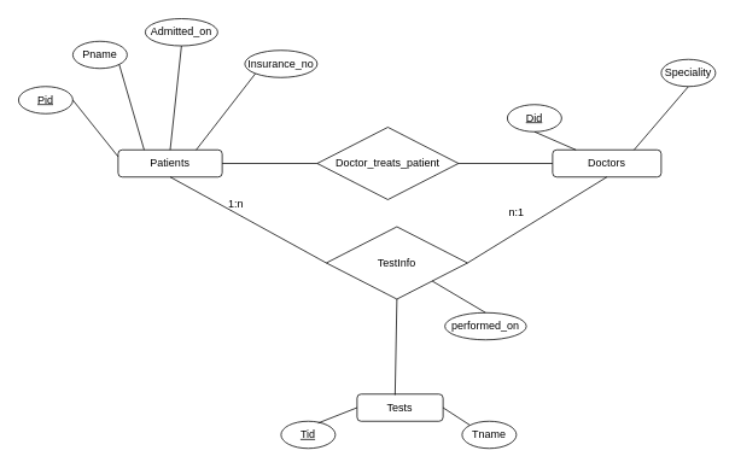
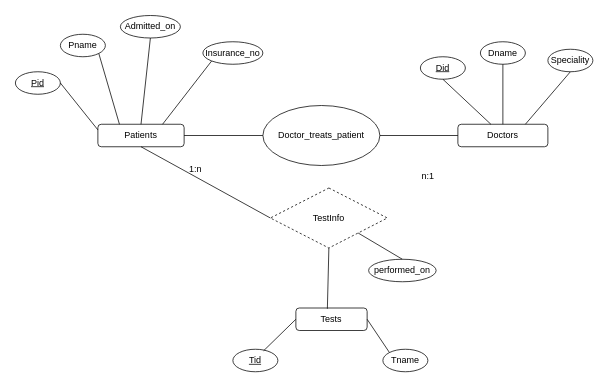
  <mxCell id="0" />
  <mxCell id="1" parent="0" />
  <mxCell id="2" value="Patients" style="rounded=1;whiteSpace=wrap;html=1;" parent="1" vertex="1"><mxGeometry x="130" y="165" width="115" height="30" as="geometry" /></mxCell>
  <mxCell id="3" value="Doctors" style="rounded=1;whiteSpace=wrap;html=1;" parent="1" vertex="1"><mxGeometry x="610" y="165" width="120" height="30" as="geometry" /></mxCell>
- <mxCell id="4" value="Doctor_treats_patient&lt;br&gt;" style="rhombus;whiteSpace=wrap;html=1;" parent="1" vertex="1"><mxGeometry x="350" y="140" width="156" height="80" as="geometry" /></mxCell>
- <mxCell id="5" value="Tests" style="rounded=1;whiteSpace=wrap;html=1;" parent="1" vertex="1"><mxGeometry x="394" y="435" width="95" height="30" as="geometry" /></mxCell>
+ <mxCell id="4" value="Doctor_treats_patient&lt;br&gt;" style="ellipse;whiteSpace=wrap;html=1;" parent="1" vertex="1"><mxGeometry x="350" y="140" width="156" height="80" as="geometry" /></mxCell>
+ <mxCell id="5" value="Tests" style="rounded=1;whiteSpace=wrap;html=1;" parent="1" vertex="1"><mxGeometry x="394" y="410" width="95" height="30" as="geometry" /></mxCell>
  <mxCell id="6" value="&lt;u&gt;Pid&lt;/u&gt;" style="ellipse;whiteSpace=wrap;html=1;" parent="1" vertex="1"><mxGeometry x="20" y="95" width="60" height="30" as="geometry" /></mxCell>
  <mxCell id="7" value="Pname" style="ellipse;whiteSpace=wrap;html=1;" parent="1" vertex="1"><mxGeometry x="80" y="45" width="60" height="30" as="geometry" /></mxCell>
  <mxCell id="8" value="Admitted_on" style="ellipse;whiteSpace=wrap;html=1;" parent="1" vertex="1"><mxGeometry x="160" y="20" width="80" height="30" as="geometry" /></mxCell>
  <mxCell id="9" value="Insurance_no" style="ellipse;whiteSpace=wrap;html=1;" parent="1" vertex="1"><mxGeometry x="270" y="55" width="80" height="30" as="geometry" /></mxCell>
  <mxCell id="10" value="" style="endArrow=none;html=1;rounded=0;exitX=1;exitY=0.5;exitDx=0;exitDy=0;entryX=0;entryY=0.25;entryDx=0;entryDy=0;" parent="1" source="6" target="2" edge="1"><mxGeometry width="50" height="50" relative="1" as="geometry"><mxPoint x="380" y="265" as="sourcePoint" /><mxPoint x="150" y="135" as="targetPoint" /></mxGeometry></mxCell>
  <mxCell id="11" value="" style="endArrow=none;html=1;rounded=0;exitX=0.75;exitY=0;exitDx=0;exitDy=0;entryX=0;entryY=1;entryDx=0;entryDy=0;" parent="1" source="2" target="9" edge="1"><mxGeometry width="50" height="50" relative="1" as="geometry"><mxPoint x="90" y="120" as="sourcePoint" /><mxPoint x="140" y="152.5" as="targetPoint" /></mxGeometry></mxCell>
  <mxCell id="12" value="" style="endArrow=none;html=1;rounded=0;exitX=0.5;exitY=1;exitDx=0;exitDy=0;entryX=0.5;entryY=0;entryDx=0;entryDy=0;" parent="1" source="8" target="2" edge="1"><mxGeometry width="50" height="50" relative="1" as="geometry"><mxPoint x="100" y="130" as="sourcePoint" /><mxPoint x="150" y="162.5" as="targetPoint" /></mxGeometry></mxCell>
  <mxCell id="13" value="" style="endArrow=none;html=1;rounded=0;exitX=0.25;exitY=0;exitDx=0;exitDy=0;entryX=1;entryY=1;entryDx=0;entryDy=0;" parent="1" source="2" target="7" edge="1"><mxGeometry width="50" height="50" relative="1" as="geometry"><mxPoint x="110" y="140" as="sourcePoint" /><mxPoint x="160" y="172.5" as="targetPoint" /></mxGeometry></mxCell>
- <mxCell id="14" value="&lt;u&gt;Did&lt;br&gt;&lt;/u&gt;" style="ellipse;whiteSpace=wrap;html=1;" parent="1" vertex="1"><mxGeometry x="560" y="115" width="60" height="30" as="geometry" /></mxCell>
+ <mxCell id="14" value="&lt;u&gt;Did&lt;br&gt;&lt;/u&gt;" style="ellipse;whiteSpace=wrap;html=1;" parent="1" vertex="1"><mxGeometry x="560" y="75" width="60" height="30" as="geometry" /></mxCell>
+ <mxCell id="15" value="Dname" style="ellipse;whiteSpace=wrap;html=1;" parent="1" vertex="1"><mxGeometry x="640" y="55" width="60" height="30" as="geometry" /></mxCell>
  <mxCell id="16" value="Speciality" style="ellipse;whiteSpace=wrap;html=1;" parent="1" vertex="1"><mxGeometry x="730" y="65" width="60" height="30" as="geometry" /></mxCell>
  <mxCell id="17" value="" style="endArrow=none;html=1;rounded=0;entryX=0.5;entryY=1;entryDx=0;entryDy=0;" parent="1" source="3" target="14" edge="1"><mxGeometry width="50" height="50" relative="1" as="geometry"><mxPoint x="484.052" y="131.04" as="sourcePoint" /><mxPoint x="500" y="105" as="targetPoint" /></mxGeometry></mxCell>
+ <mxCell id="18" value="" style="endArrow=none;html=1;rounded=0;entryX=0.5;entryY=1;entryDx=0;entryDy=0;" parent="1" source="3" target="15" edge="1"><mxGeometry width="50" height="50" relative="1" as="geometry"><mxPoint x="494.052" y="141.04" as="sourcePoint" /><mxPoint x="510" y="115" as="targetPoint" /></mxGeometry></mxCell>
  <mxCell id="19" value="" style="endArrow=none;html=1;rounded=0;entryX=0.5;entryY=1;entryDx=0;entryDy=0;exitX=0.75;exitY=0;exitDx=0;exitDy=0;" parent="1" source="3" target="16" edge="1"><mxGeometry width="50" height="50" relative="1" as="geometry"><mxPoint x="680" y="145" as="sourcePoint" /><mxPoint x="680" y="95" as="targetPoint" /></mxGeometry></mxCell>
  <mxCell id="20" value="" style="endArrow=none;html=1;rounded=0;exitX=1;exitY=0.5;exitDx=0;exitDy=0;entryX=0;entryY=0.5;entryDx=0;entryDy=0;" parent="1" source="2" target="4" edge="1"><mxGeometry width="50" height="50" relative="1" as="geometry"><mxPoint x="380" y="125" as="sourcePoint" /><mxPoint x="430" y="75" as="targetPoint" /></mxGeometry></mxCell>
  <mxCell id="21" value="" style="endArrow=none;html=1;rounded=0;entryX=0;entryY=0.5;entryDx=0;entryDy=0;exitX=1;exitY=0.5;exitDx=0;exitDy=0;" parent="1" source="4" target="3" edge="1"><mxGeometry width="50" height="50" relative="1" as="geometry"><mxPoint x="340" y="65" as="sourcePoint" /><mxPoint x="390" y="15" as="targetPoint" /></mxGeometry></mxCell>
  <mxCell id="22" value="&lt;u&gt;Tid&lt;/u&gt;" style="ellipse;whiteSpace=wrap;html=1;" parent="1" vertex="1"><mxGeometry x="310" y="465" width="60" height="30" as="geometry" /></mxCell>
  <mxCell id="23" value="Tname" style="ellipse;whiteSpace=wrap;html=1;" parent="1" vertex="1"><mxGeometry x="510" y="465" width="60" height="30" as="geometry" /></mxCell>
  <mxCell id="24" value="" style="endArrow=none;html=1;rounded=0;exitX=0.683;exitY=0.067;exitDx=0;exitDy=0;entryX=0;entryY=0.5;entryDx=0;entryDy=0;exitPerimeter=0;" parent="1" source="22" target="5" edge="1"><mxGeometry width="50" height="50" relative="1" as="geometry"><mxPoint x="130" y="395" as="sourcePoint" /><mxPoint x="180" y="345" as="targetPoint" /></mxGeometry></mxCell>
  <mxCell id="25" value="" style="endArrow=none;html=1;rounded=0;entryX=0;entryY=0;entryDx=0;entryDy=0;exitX=1;exitY=0.5;exitDx=0;exitDy=0;" parent="1" source="5" target="23" edge="1"><mxGeometry width="50" height="50" relative="1" as="geometry"><mxPoint x="130" y="395" as="sourcePoint" /><mxPoint x="180" y="345" as="targetPoint" /></mxGeometry></mxCell>
- <mxCell id="26" value="TestInfo" style="rhombus;whiteSpace=wrap;html=1;" parent="1" vertex="1"><mxGeometry x="360" y="250" width="156" height="80" as="geometry" /></mxCell>
+ <mxCell id="26" value="TestInfo" style="rhombus;whiteSpace=wrap;html=1;dashed=1;" parent="1" vertex="1"><mxGeometry x="360" y="250" width="156" height="80" as="geometry" /></mxCell>
  <mxCell id="27" value="performed_on" style="ellipse;whiteSpace=wrap;html=1;" parent="1" vertex="1"><mxGeometry x="491" y="345" width="90" height="30" as="geometry" /></mxCell>
  <mxCell id="28" value="" style="endArrow=none;html=1;rounded=0;exitX=0.442;exitY=0.033;exitDx=0;exitDy=0;entryX=0.5;entryY=1;entryDx=0;entryDy=0;exitPerimeter=0;" parent="1" source="5" target="26" edge="1"><mxGeometry width="50" height="50" relative="1" as="geometry"><mxPoint x="460" y="385" as="sourcePoint" /><mxPoint x="510" y="335" as="targetPoint" /></mxGeometry></mxCell>
  <mxCell id="29" value="" style="endArrow=none;html=1;rounded=0;exitX=0;exitY=0.5;exitDx=0;exitDy=0;entryX=0.5;entryY=1;entryDx=0;entryDy=0;" parent="1" source="26" target="2" edge="1"><mxGeometry width="50" height="50" relative="1" as="geometry"><mxPoint x="445.99" y="445.99" as="sourcePoint" /><mxPoint x="448" y="340" as="targetPoint" /></mxGeometry></mxCell>
- <mxCell id="30" value="" style="endArrow=none;html=1;rounded=0;exitX=1;exitY=0.5;exitDx=0;exitDy=0;entryX=0.5;entryY=1;entryDx=0;entryDy=0;" parent="1" source="26" target="3" edge="1"><mxGeometry width="50" height="50" relative="1" as="geometry"><mxPoint x="370" y="300" as="sourcePoint" /><mxPoint x="210.035" y="208" as="targetPoint" /></mxGeometry></mxCell>
  <mxCell id="31" value="1:n" style="text;html=1;align=center;verticalAlign=middle;resizable=0;points=[];autosize=1;strokeColor=none;fillColor=none;" parent="1" vertex="1"><mxGeometry x="240" y="210" width="40" height="30" as="geometry" /></mxCell>
  <mxCell id="32" value="" style="endArrow=none;html=1;rounded=0;entryX=1;entryY=1;entryDx=0;entryDy=0;exitX=0.5;exitY=0;exitDx=0;exitDy=0;" parent="1" source="27" target="26" edge="1"><mxGeometry width="50" height="50" relative="1" as="geometry"><mxPoint x="460" y="385" as="sourcePoint" /><mxPoint x="510" y="335" as="targetPoint" /></mxGeometry></mxCell>
  <mxCell id="33" value="n:1" style="text;html=1;align=center;verticalAlign=middle;resizable=0;points=[];autosize=1;strokeColor=none;fillColor=none;" parent="1" vertex="1"><mxGeometry x="550" y="220" width="40" height="30" as="geometry" /></mxCell>
